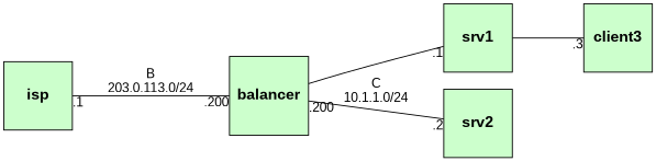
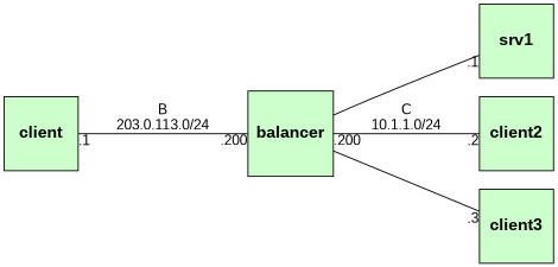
  graph {
    bgcolor="#ffffff"
    rankdir=LR
    node [fillcolor="#ccffcc" fontname="arial bold" fontsize=16 shape=square style=filled]
    edge [fontname=arial fontsize=14 minlen=2]
-   isp [width=1]
+   isp [width=1 label=client]
    balancer [width=1]
    srv1 [width=1]
-   srv2 [width=1]
+   srv2 [width=1 label=client2]
    n5 [label=client3 width=1]
    isp -- balancer [headlabel=.200 label="B\n203.0.113.0/24" taillabel=.1]
    balancer -- srv1 [headlabel=.1]
    balancer -- srv2 [headlabel=.2 label="C\n10.1.1.0/24" taillabel=.200]
-   srv1 -- n5 [headlabel=.3]
+   balancer -- n5 [headlabel=.3]
  }
